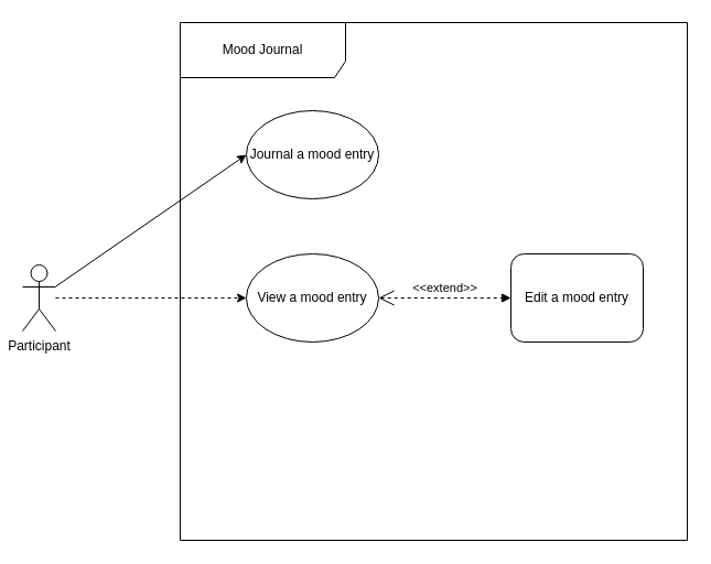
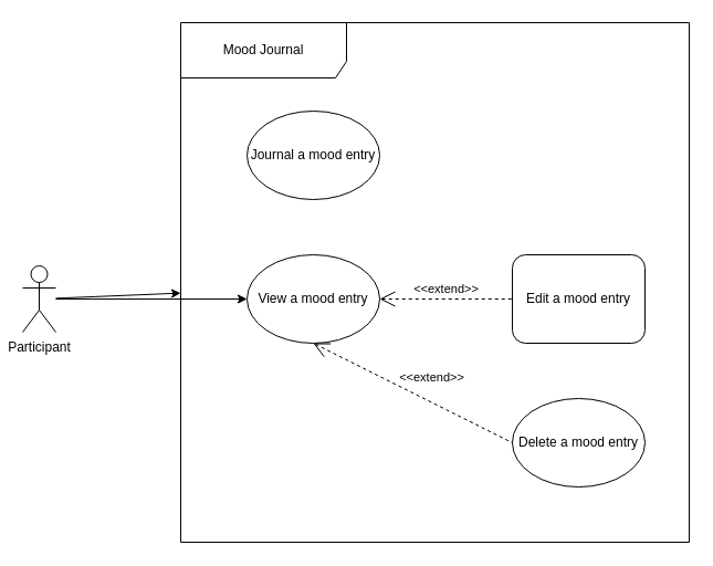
  <mxCell id="0" />
  <mxCell id="1" parent="0" />
  <mxCell id="2" value="Participant" style="shape=umlActor;verticalLabelPosition=bottom;labelBackgroundColor=#ffffff;verticalAlign=top;html=1;" parent="1" vertex="1"><mxGeometry x="20" y="240" width="30" height="60" as="geometry" /></mxCell>
- <mxCell id="3" value="" style="endArrow=classic;html=1;entryX=0;entryY=0.5;entryDx=0;entryDy=0;dashed=1;" parent="1" source="2" target="8" edge="1"><mxGeometry width="50" height="50" relative="1" as="geometry"><mxPoint x="80" y="250" as="sourcePoint" /><mxPoint x="150.711" y="200" as="targetPoint" /></mxGeometry></mxCell>
- <mxCell id="4" value="" style="endArrow=classic;html=1;entryX=0;entryY=0.5;entryDx=0;entryDy=0;" parent="1" source="2" target="7" edge="1"><mxGeometry width="50" height="50" relative="1" as="geometry"><mxPoint x="80" y="250" as="sourcePoint" /><mxPoint x="150.711" y="200" as="targetPoint" /></mxGeometry></mxCell>
+ <mxCell id="3" value="" style="endArrow=classic;html=1;entryX=0;entryY=0.5;entryDx=0;entryDy=0;" parent="1" source="2" target="8" edge="1"><mxGeometry width="50" height="50" relative="1" as="geometry"><mxPoint x="80" y="250" as="sourcePoint" /><mxPoint x="150.711" y="200" as="targetPoint" /></mxGeometry></mxCell>
+ <mxCell id="4" value="" style="endArrow=classic;html=1;" parent="1" source="2" target="6" edge="1"><mxGeometry width="50" height="50" relative="1" as="geometry"><mxPoint x="80" y="250" as="sourcePoint" /><mxPoint x="150.711" y="200" as="targetPoint" /></mxGeometry></mxCell>
  <mxCell id="5" value="" style="group" parent="1" vertex="1" connectable="0"><mxGeometry x="163" y="20" width="460" height="470" as="geometry" /></mxCell>
  <mxCell id="6" value="Mood Journal" style="shape=umlFrame;whiteSpace=wrap;html=1;width=150;height=50;" parent="5" vertex="1"><mxGeometry width="460" height="470" as="geometry" /></mxCell>
  <mxCell id="7" value="Journal a mood entry" style="ellipse;whiteSpace=wrap;html=1;" parent="5" vertex="1"><mxGeometry x="60" y="80" width="120" height="80" as="geometry" /></mxCell>
  <mxCell id="8" value="View a mood entry" style="ellipse;whiteSpace=wrap;html=1;" parent="5" vertex="1"><mxGeometry x="60" y="210" width="120" height="80" as="geometry" /></mxCell>
  <mxCell id="9" value="Edit a mood entry" style="whiteSpace=wrap;html=1;rounded=1;" parent="5" vertex="1"><mxGeometry x="300" y="210" width="120" height="80" as="geometry" /></mxCell>
- <mxCell id="11" value="&amp;lt;&amp;lt;extend&amp;gt;&amp;gt;" style="edgeStyle=none;html=1;startArrow=open;endArrow=block;startSize=12;verticalAlign=bottom;dashed=1;labelBackgroundColor=none;entryX=0;entryY=0.5;entryDx=0;entryDy=0;" parent="5" source="8" target="9" edge="1"><mxGeometry width="160" relative="1" as="geometry"><mxPoint x="180" y="250" as="sourcePoint" /><mxPoint x="270" y="250" as="targetPoint" /></mxGeometry></mxCell>
+ <mxCell id="10" value="Delete a mood entry" style="ellipse;whiteSpace=wrap;html=1;" parent="5" vertex="1"><mxGeometry x="300" y="340" width="120" height="80" as="geometry" /></mxCell>
+ <mxCell id="11" value="&amp;lt;&amp;lt;extend&amp;gt;&amp;gt;" style="edgeStyle=none;html=1;startArrow=open;endArrow=none;startSize=12;verticalAlign=bottom;dashed=1;labelBackgroundColor=none;entryX=0;entryY=0.5;entryDx=0;entryDy=0;" parent="5" source="8" target="9" edge="1"><mxGeometry width="160" relative="1" as="geometry"><mxPoint x="180" y="250" as="sourcePoint" /><mxPoint x="270" y="250" as="targetPoint" /></mxGeometry></mxCell>
+ <mxCell id="12" value="&amp;lt;&amp;lt;extend&amp;gt;&amp;gt;" style="edgeStyle=none;html=1;startArrow=open;endArrow=none;startSize=12;verticalAlign=bottom;dashed=1;labelBackgroundColor=none;entryX=0;entryY=0.5;entryDx=0;entryDy=0;exitX=0.5;exitY=1;exitDx=0;exitDy=0;" edge="1" parent="5" source="8" target="10"><mxGeometry x="0.129" y="12" width="160" relative="1" as="geometry"><mxPoint x="190" y="260" as="sourcePoint" /><mxPoint x="310" y="260" as="targetPoint" /><mxPoint as="offset" /></mxGeometry></mxCell>
